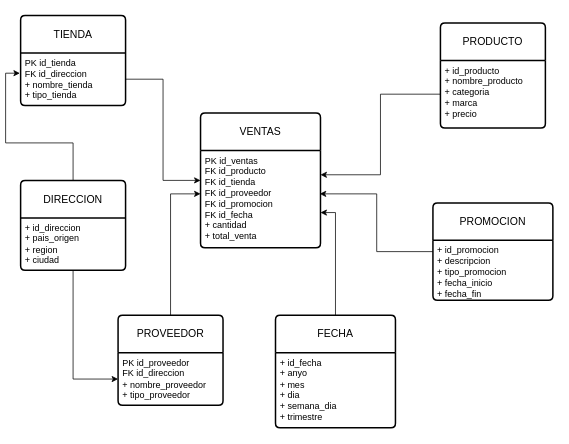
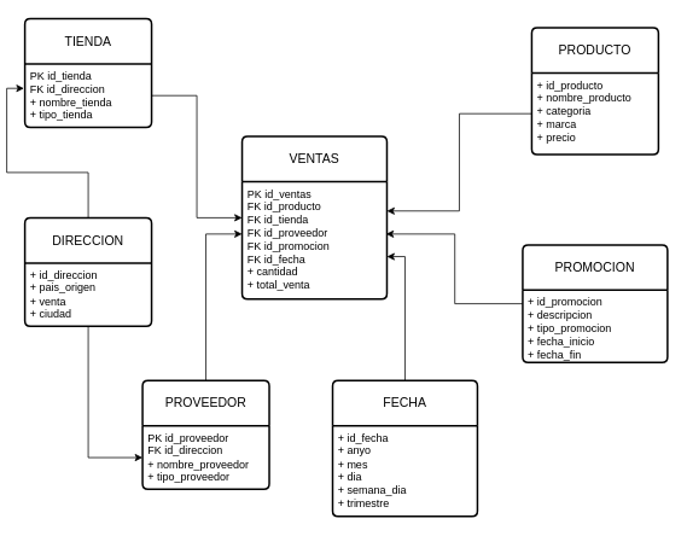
  <mxCell id="0" />
  <mxCell id="1" parent="0" />
  <mxCell id="2" value="VENTAS" style="swimlane;childLayout=stackLayout;horizontal=1;startSize=50;horizontalStack=0;rounded=1;fontSize=14;fontStyle=0;strokeWidth=2;resizeParent=0;resizeLast=1;shadow=0;dashed=0;align=center;arcSize=4;whiteSpace=wrap;html=1;" vertex="1" parent="1"><mxGeometry x="260" y="150" width="160" height="180" as="geometry" /></mxCell>
  <mxCell id="3" value="PK id_ventas&lt;br&gt;FK id_producto&lt;br&gt;FK id_tienda&lt;div&gt;FK id_proveedor&lt;/div&gt;&lt;div&gt;FK id_promocion&lt;/div&gt;&lt;div&gt;FK id_fecha&lt;/div&gt;&lt;div&gt;+ cantidad&lt;/div&gt;&lt;div&gt;+ total_venta&lt;br&gt;&lt;div&gt;&lt;br&gt;&lt;/div&gt;&lt;/div&gt;" style="align=left;strokeColor=none;fillColor=none;spacingLeft=4;spacingRight=4;fontSize=12;verticalAlign=top;resizable=0;rotatable=0;part=1;html=1;whiteSpace=wrap;" vertex="1" parent="2"><mxGeometry y="50" width="160" height="130" as="geometry" /></mxCell>
  <mxCell id="4" value="PRODUCTO" style="swimlane;childLayout=stackLayout;horizontal=1;startSize=50;horizontalStack=0;rounded=1;fontSize=14;fontStyle=0;strokeWidth=2;resizeParent=0;resizeLast=1;shadow=0;dashed=0;align=center;arcSize=4;whiteSpace=wrap;html=1;" vertex="1" parent="1"><mxGeometry x="580" y="30" width="140" height="140" as="geometry" /></mxCell>
  <mxCell id="5" value="+ id_producto&lt;br&gt;+ nombre_producto&lt;br&gt;+ categoria&lt;div&gt;+ marca&lt;/div&gt;&lt;div&gt;+ precio&lt;/div&gt;&lt;div&gt;&lt;br&gt;&lt;/div&gt;" style="align=left;strokeColor=none;fillColor=none;spacingLeft=4;spacingRight=4;fontSize=12;verticalAlign=top;resizable=0;rotatable=0;part=1;html=1;whiteSpace=wrap;" vertex="1" parent="4"><mxGeometry y="50" width="140" height="90" as="geometry" /></mxCell>
  <mxCell id="6" value="TIENDA" style="swimlane;childLayout=stackLayout;horizontal=1;startSize=50;horizontalStack=0;rounded=1;fontSize=14;fontStyle=0;strokeWidth=2;resizeParent=0;resizeLast=1;shadow=0;dashed=0;align=center;arcSize=4;whiteSpace=wrap;html=1;" vertex="1" parent="1"><mxGeometry x="20" y="20" width="140" height="120" as="geometry" /></mxCell>
  <mxCell id="7" value="PK id_tienda&lt;div&gt;FK id_direccion&lt;br&gt;+ nombre_tienda&lt;br&gt;&lt;span style=&quot;background-color: transparent; color: light-dark(rgb(0, 0, 0), rgb(255, 255, 255));&quot;&gt;+ tipo_tienda&lt;/span&gt;&lt;/div&gt;" style="align=left;strokeColor=none;fillColor=none;spacingLeft=4;spacingRight=4;fontSize=12;verticalAlign=top;resizable=0;rotatable=0;part=1;html=1;whiteSpace=wrap;" vertex="1" parent="6"><mxGeometry y="50" width="140" height="70" as="geometry" /></mxCell>
  <mxCell id="8" value="PROVEEDOR" style="swimlane;childLayout=stackLayout;horizontal=1;startSize=50;horizontalStack=0;rounded=1;fontSize=14;fontStyle=0;strokeWidth=2;resizeParent=0;resizeLast=1;shadow=0;dashed=0;align=center;arcSize=4;whiteSpace=wrap;html=1;" vertex="1" parent="1"><mxGeometry x="150" y="420" width="140" height="120" as="geometry" /></mxCell>
  <mxCell id="9" value="PK id_proveedor&lt;br&gt;FK id_direccion&lt;br&gt;&lt;div&gt;+ nombre_proveedor&lt;br&gt;&lt;div&gt;+ tipo_proveedor&lt;/div&gt;&lt;/div&gt;" style="align=left;strokeColor=none;fillColor=none;spacingLeft=4;spacingRight=4;fontSize=12;verticalAlign=top;resizable=0;rotatable=0;part=1;html=1;whiteSpace=wrap;" vertex="1" parent="8"><mxGeometry y="50" width="140" height="70" as="geometry" /></mxCell>
  <mxCell id="10" value="PROMOCION" style="swimlane;childLayout=stackLayout;horizontal=1;startSize=50;horizontalStack=0;rounded=1;fontSize=14;fontStyle=0;strokeWidth=2;resizeParent=0;resizeLast=1;shadow=0;dashed=0;align=center;arcSize=4;whiteSpace=wrap;html=1;" vertex="1" parent="1"><mxGeometry x="570" y="270" width="160" height="130" as="geometry" /></mxCell>
  <mxCell id="11" value="+ id_promocion&lt;br&gt;+ descripcion&lt;br&gt;+ tipo_promocion&lt;div&gt;+ fecha_inicio&lt;/div&gt;&lt;div&gt;+ fecha_fin&lt;/div&gt;&lt;div&gt;&lt;br&gt;&lt;/div&gt;" style="align=left;strokeColor=none;fillColor=none;spacingLeft=4;spacingRight=4;fontSize=12;verticalAlign=top;resizable=0;rotatable=0;part=1;html=1;whiteSpace=wrap;" vertex="1" parent="10"><mxGeometry y="50" width="160" height="80" as="geometry" /></mxCell>
  <mxCell id="12" value="FECHA" style="swimlane;childLayout=stackLayout;horizontal=1;startSize=50;horizontalStack=0;rounded=1;fontSize=14;fontStyle=0;strokeWidth=2;resizeParent=0;resizeLast=1;shadow=0;dashed=0;align=center;arcSize=4;whiteSpace=wrap;html=1;" vertex="1" parent="1"><mxGeometry x="360" y="420" width="160" height="150" as="geometry" /></mxCell>
  <mxCell id="13" value="+ id_fecha&lt;br&gt;+ anyo&lt;br&gt;+ mes&lt;div&gt;+ dia&lt;/div&gt;&lt;div&gt;+ semana_dia&lt;/div&gt;&lt;div&gt;+ trimestre&lt;/div&gt;" style="align=left;strokeColor=none;fillColor=none;spacingLeft=4;spacingRight=4;fontSize=12;verticalAlign=top;resizable=0;rotatable=0;part=1;html=1;whiteSpace=wrap;" vertex="1" parent="12"><mxGeometry y="50" width="160" height="100" as="geometry" /></mxCell>
  <mxCell id="14" style="edgeStyle=orthogonalEdgeStyle;rounded=0;orthogonalLoop=1;jettySize=auto;html=1;entryX=0;entryY=0.5;entryDx=0;entryDy=0;" edge="1" parent="1" source="15" target="9"><mxGeometry relative="1" as="geometry" /></mxCell>
  <mxCell id="15" value="DIRECCION" style="swimlane;childLayout=stackLayout;horizontal=1;startSize=50;horizontalStack=0;rounded=1;fontSize=14;fontStyle=0;strokeWidth=2;resizeParent=0;resizeLast=1;shadow=0;dashed=0;align=center;arcSize=4;whiteSpace=wrap;html=1;" vertex="1" parent="1"><mxGeometry x="20" y="240" width="140" height="120" as="geometry" /></mxCell>
- <mxCell id="16" value="+ id_direccion&lt;br&gt;+ pais_origen&lt;br&gt;+ region&lt;div&gt;+ ciudad&lt;/div&gt;" style="align=left;strokeColor=none;fillColor=none;spacingLeft=4;spacingRight=4;fontSize=12;verticalAlign=top;resizable=0;rotatable=0;part=1;html=1;whiteSpace=wrap;" vertex="1" parent="15"><mxGeometry y="50" width="140" height="70" as="geometry" /></mxCell>
+ <mxCell id="16" value="+ id_direccion&lt;br&gt;+ pais_origen&lt;br&gt;+ venta&lt;div&gt;+ ciudad&lt;/div&gt;" style="align=left;strokeColor=none;fillColor=none;spacingLeft=4;spacingRight=4;fontSize=12;verticalAlign=top;resizable=0;rotatable=0;part=1;html=1;whiteSpace=wrap;" vertex="1" parent="15"><mxGeometry y="50" width="140" height="70" as="geometry" /></mxCell>
  <mxCell id="17" style="edgeStyle=orthogonalEdgeStyle;rounded=0;orthogonalLoop=1;jettySize=auto;html=1;entryX=0;entryY=0.5;entryDx=0;entryDy=0;" edge="1" parent="1" source="7" target="2"><mxGeometry relative="1" as="geometry" /></mxCell>
  <mxCell id="18" style="edgeStyle=orthogonalEdgeStyle;rounded=0;orthogonalLoop=1;jettySize=auto;html=1;entryX=1;entryY=0.25;entryDx=0;entryDy=0;" edge="1" parent="1" source="5" target="3"><mxGeometry relative="1" as="geometry" /></mxCell>
  <mxCell id="19" style="edgeStyle=orthogonalEdgeStyle;rounded=0;orthogonalLoop=1;jettySize=auto;html=1;entryX=-0.007;entryY=0.386;entryDx=0;entryDy=0;entryPerimeter=0;" edge="1" parent="1" source="15" target="7"><mxGeometry relative="1" as="geometry" /></mxCell>
  <mxCell id="20" style="edgeStyle=orthogonalEdgeStyle;rounded=0;orthogonalLoop=1;jettySize=auto;html=1;entryX=1;entryY=0.638;entryDx=0;entryDy=0;entryPerimeter=0;" edge="1" parent="1" source="12" target="3"><mxGeometry relative="1" as="geometry" /></mxCell>
  <mxCell id="21" style="edgeStyle=orthogonalEdgeStyle;rounded=0;orthogonalLoop=1;jettySize=auto;html=1;entryX=0.994;entryY=0.446;entryDx=0;entryDy=0;entryPerimeter=0;" edge="1" parent="1" source="10" target="3"><mxGeometry relative="1" as="geometry" /></mxCell>
  <mxCell id="22" style="edgeStyle=orthogonalEdgeStyle;rounded=0;orthogonalLoop=1;jettySize=auto;html=1;entryX=0;entryY=0.446;entryDx=0;entryDy=0;entryPerimeter=0;" edge="1" parent="1" source="8" target="3"><mxGeometry relative="1" as="geometry" /></mxCell>
